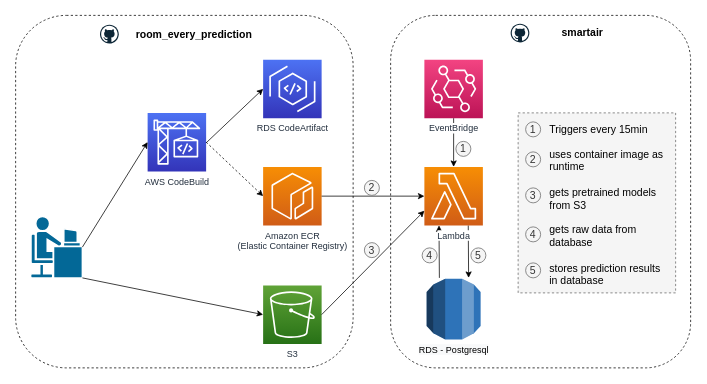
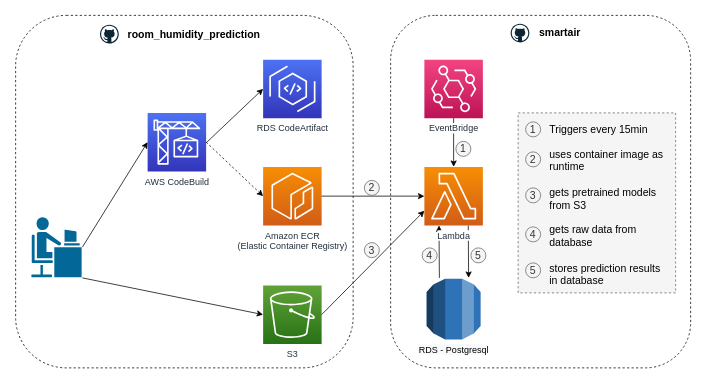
  <mxCell id="0" />
  <mxCell id="1" parent="0" />
  <mxCell id="2" value="" style="rounded=0;whiteSpace=wrap;html=1;dashed=1;labelBackgroundColor=none;fontSize=14;strokeColor=#666666;strokeWidth=1;fillColor=#f5f5f5;fontColor=#333333;" vertex="1" parent="1"><mxGeometry x="690" y="150" width="210" height="240" as="geometry" /></mxCell>
  <mxCell id="3" value="" style="rounded=1;whiteSpace=wrap;html=1;strokeColor=#000000;strokeWidth=1;align=center;verticalAlign=top;fontStyle=1;fontSize=15;fillColor=none;dashed=1;" vertex="1" parent="1"><mxGeometry x="520" y="20" width="400" height="470" as="geometry" /></mxCell>
  <mxCell id="4" value="" style="endArrow=classic;html=1;rounded=0;fontSize=14;exitX=0.75;exitY=1;exitDx=0;exitDy=0;exitPerimeter=0;" edge="1" parent="1" source="19"><mxGeometry width="50" height="50" relative="1" as="geometry"><mxPoint x="595" y="380" as="sourcePoint" /><mxPoint x="624" y="370" as="targetPoint" /></mxGeometry></mxCell>
  <mxCell id="5" value="" style="endArrow=classic;html=1;rounded=0;fontSize=14;entryX=0.25;entryY=1;entryDx=0;entryDy=0;entryPerimeter=0;" edge="1" parent="1" target="19"><mxGeometry width="50" height="50" relative="1" as="geometry"><mxPoint x="585" y="370" as="sourcePoint" /><mxPoint x="575" y="290.5" as="targetPoint" /></mxGeometry></mxCell>
  <mxCell id="6" value="" style="endArrow=classic;html=1;rounded=0;fontSize=14;entryX=0.5;entryY=0;entryDx=0;entryDy=0;entryPerimeter=0;" edge="1" parent="1" source="7" target="19"><mxGeometry width="50" height="50" relative="1" as="geometry"><mxPoint x="620" y="190" as="sourcePoint" /><mxPoint x="760" y="157" as="targetPoint" /></mxGeometry></mxCell>
  <mxCell id="7" value="EventBridge" style="outlineConnect=0;fontColor=#232F3E;gradientColor=#F34482;gradientDirection=north;fillColor=#BC1356;strokeColor=#ffffff;dashed=0;verticalLabelPosition=bottom;verticalAlign=top;align=center;html=1;fontSize=12;fontStyle=0;aspect=fixed;shape=mxgraph.aws4.resourceIcon;resIcon=mxgraph.aws4.eventbridge;labelPosition=center;labelBackgroundColor=#FFFFFF;" vertex="1" parent="1"><mxGeometry x="565" y="79" width="78" height="78" as="geometry" /></mxCell>
  <mxCell id="8" value="&lt;meta charset=&quot;utf-8&quot;&gt;&lt;span style=&quot;color: rgb(0, 0, 0); font-family: Helvetica; font-size: 12px; font-style: normal; font-variant-ligatures: normal; font-variant-caps: normal; font-weight: 400; letter-spacing: normal; orphans: 2; text-align: center; text-indent: 0px; text-transform: none; widows: 2; word-spacing: 0px; -webkit-text-stroke-width: 0px; background-color: rgb(248, 249, 250); text-decoration-thickness: initial; text-decoration-style: initial; text-decoration-color: initial; float: none; display: inline !important;&quot;&gt;RDS - Postgresql&lt;/span&gt;" style="outlineConnect=0;dashed=0;verticalLabelPosition=bottom;verticalAlign=top;align=center;html=1;shape=mxgraph.aws3.rds;fillColor=#2E73B8;gradientColor=none;" vertex="1" parent="1"><mxGeometry x="568" y="371" width="72" height="81" as="geometry" /></mxCell>
  <mxCell id="9" value="" style="rounded=1;whiteSpace=wrap;html=1;strokeColor=#000000;strokeWidth=1;align=center;verticalAlign=top;fontStyle=1;fontSize=15;fillColor=none;dashed=1;" vertex="1" parent="1"><mxGeometry x="20" y="20" width="450" height="470" as="geometry" /></mxCell>
  <mxCell id="10" value="" style="dashed=0;outlineConnect=0;html=1;align=center;labelPosition=center;verticalLabelPosition=bottom;verticalAlign=top;shape=mxgraph.weblogos.github;aspect=fixed;" vertex="1" parent="1"><mxGeometry x="132.5" y="32.5" width="25" height="25" as="geometry" /></mxCell>
  <mxCell id="11" value="AWS CodeBuild" style="sketch=0;points=[[0,0,0],[0.25,0,0],[0.5,0,0],[0.75,0,0],[1,0,0],[0,1,0],[0.25,1,0],[0.5,1,0],[0.75,1,0],[1,1,0],[0,0.25,0],[0,0.5,0],[0,0.75,0],[1,0.25,0],[1,0.5,0],[1,0.75,0]];outlineConnect=0;fontColor=#232F3E;gradientColor=#4D72F3;gradientDirection=north;fillColor=#3334B9;strokeColor=#ffffff;dashed=0;verticalLabelPosition=bottom;verticalAlign=top;align=center;html=1;fontSize=12;fontStyle=0;aspect=fixed;shape=mxgraph.aws4.resourceIcon;resIcon=mxgraph.aws4.codebuild;" vertex="1" parent="1"><mxGeometry x="196" y="150" width="78" height="78" as="geometry" /></mxCell>
  <mxCell id="12" value="RDS CodeArtifact" style="sketch=0;points=[[0,0,0],[0.25,0,0],[0.5,0,0],[0.75,0,0],[1,0,0],[0,1,0],[0.25,1,0],[0.5,1,0],[0.75,1,0],[1,1,0],[0,0.25,0],[0,0.5,0],[0,0.75,0],[1,0.25,0],[1,0.5,0],[1,0.75,0]];outlineConnect=0;fontColor=#232F3E;gradientColor=#4D72F3;gradientDirection=north;fillColor=#3334B9;strokeColor=#ffffff;dashed=0;verticalLabelPosition=bottom;verticalAlign=top;align=center;html=1;fontSize=12;fontStyle=0;aspect=fixed;shape=mxgraph.aws4.resourceIcon;resIcon=mxgraph.aws4.codeartifact;" vertex="1" parent="1"><mxGeometry x="350" y="79" width="78" height="78" as="geometry" /></mxCell>
  <mxCell id="13" value="Amazon ECR &lt;br&gt;(Elastic Container Registry)" style="sketch=0;points=[[0,0,0],[0.25,0,0],[0.5,0,0],[0.75,0,0],[1,0,0],[0,1,0],[0.25,1,0],[0.5,1,0],[0.75,1,0],[1,1,0],[0,0.25,0],[0,0.5,0],[0,0.75,0],[1,0.25,0],[1,0.5,0],[1,0.75,0]];outlineConnect=0;fontColor=#232F3E;gradientColor=#F78E04;gradientDirection=north;fillColor=#D05C17;strokeColor=#ffffff;dashed=0;verticalLabelPosition=bottom;verticalAlign=top;align=center;html=1;fontSize=12;fontStyle=0;aspect=fixed;shape=mxgraph.aws4.resourceIcon;resIcon=mxgraph.aws4.ecr;" vertex="1" parent="1"><mxGeometry x="350" y="222" width="78" height="78" as="geometry" /></mxCell>
  <mxCell id="14" value="S3" style="sketch=0;points=[[0,0,0],[0.25,0,0],[0.5,0,0],[0.75,0,0],[1,0,0],[0,1,0],[0.25,1,0],[0.5,1,0],[0.75,1,0],[1,1,0],[0,0.25,0],[0,0.5,0],[0,0.75,0],[1,0.25,0],[1,0.5,0],[1,0.75,0]];outlineConnect=0;fontColor=#232F3E;gradientColor=#60A337;gradientDirection=north;fillColor=#277116;strokeColor=#ffffff;dashed=0;verticalLabelPosition=bottom;verticalAlign=top;align=center;html=1;fontSize=12;fontStyle=0;aspect=fixed;shape=mxgraph.aws4.resourceIcon;resIcon=mxgraph.aws4.s3;" vertex="1" parent="1"><mxGeometry x="350" y="380" width="78" height="78" as="geometry" /></mxCell>
- <mxCell id="15" value="&lt;font style=&quot;font-size: 14px;&quot;&gt;&lt;b&gt;room_every_prediction&lt;/b&gt;&lt;/font&gt;" style="text;html=1;strokeColor=none;fillColor=none;align=center;verticalAlign=middle;whiteSpace=wrap;rounded=0;" vertex="1" parent="1"><mxGeometry x="177.5" y="30" width="160" height="30" as="geometry" /></mxCell>
+ <mxCell id="15" value="&lt;font style=&quot;font-size: 14px;&quot;&gt;&lt;b&gt;room_humidity_prediction&lt;/b&gt;&lt;/font&gt;" style="text;html=1;strokeColor=none;fillColor=none;align=center;verticalAlign=middle;whiteSpace=wrap;rounded=0;" vertex="1" parent="1"><mxGeometry x="177.5" y="30" width="160" height="30" as="geometry" /></mxCell>
  <mxCell id="16" value="" style="dashed=0;outlineConnect=0;html=1;align=center;labelPosition=center;verticalLabelPosition=bottom;verticalAlign=top;shape=mxgraph.weblogos.github;aspect=fixed;" vertex="1" parent="1"><mxGeometry x="680" y="31" width="25" height="25" as="geometry" /></mxCell>
- <mxCell id="17" value="&lt;font style=&quot;font-size: 14px;&quot;&gt;&lt;b&gt;smartair&lt;/b&gt;&lt;/font&gt;" style="text;html=1;strokeColor=none;fillColor=none;align=center;verticalAlign=middle;whiteSpace=wrap;rounded=0;" vertex="1" parent="1"><mxGeometry x="738.5" y="27.5" width="74" height="30" as="geometry" /></mxCell>
+ <mxCell id="17" value="&lt;font style=&quot;font-size: 14px;&quot;&gt;&lt;b&gt;smartair&lt;/b&gt;&lt;/font&gt;" style="text;html=1;strokeColor=none;fillColor=none;align=center;verticalAlign=middle;whiteSpace=wrap;rounded=0;" vertex="1" parent="1"><mxGeometry x="708.5" y="27.5" width="74" height="30" as="geometry" /></mxCell>
  <mxCell id="18" value="" style="shape=mxgraph.cisco.people.androgenous_person;html=1;pointerEvents=1;dashed=0;fillColor=#036897;strokeColor=#ffffff;strokeWidth=2;verticalLabelPosition=top;verticalAlign=bottom;align=center;outlineConnect=0;labelPosition=center;" vertex="1" parent="1"><mxGeometry x="40" y="288" width="69" height="82" as="geometry" /></mxCell>
  <mxCell id="19" value="Lambda" style="sketch=0;points=[[0,0,0],[0.25,0,0],[0.5,0,0],[0.75,0,0],[1,0,0],[0,1,0],[0.25,1,0],[0.5,1,0],[0.75,1,0],[1,1,0],[0,0.25,0],[0,0.5,0],[0,0.75,0],[1,0.25,0],[1,0.5,0],[1,0.75,0]];outlineConnect=0;fontColor=#232F3E;gradientColor=#F78E04;gradientDirection=north;fillColor=#D05C17;strokeColor=#ffffff;dashed=0;verticalLabelPosition=bottom;verticalAlign=top;align=center;html=1;fontSize=12;fontStyle=0;aspect=fixed;shape=mxgraph.aws4.resourceIcon;resIcon=mxgraph.aws4.lambda;labelBackgroundColor=default;" vertex="1" parent="1"><mxGeometry x="565" y="222" width="78" height="78" as="geometry" /></mxCell>
  <mxCell id="20" value="" style="endArrow=classic;html=1;rounded=0;entryX=0;entryY=0.5;entryDx=0;entryDy=0;entryPerimeter=0;exitX=1;exitY=1;exitDx=0;exitDy=0;exitPerimeter=0;" edge="1" parent="1" source="18" target="14"><mxGeometry width="50" height="50" relative="1" as="geometry"><mxPoint x="120" y="340" as="sourcePoint" /><mxPoint x="172.5" y="288" as="targetPoint" /></mxGeometry></mxCell>
  <mxCell id="21" value="" style="endArrow=classic;html=1;rounded=0;entryX=0;entryY=0.5;entryDx=0;entryDy=0;entryPerimeter=0;exitX=1;exitY=0.5;exitDx=0;exitDy=0;exitPerimeter=0;" edge="1" parent="1" source="18" target="11"><mxGeometry width="50" height="50" relative="1" as="geometry"><mxPoint x="122.5" y="330" as="sourcePoint" /><mxPoint x="350" y="411" as="targetPoint" /></mxGeometry></mxCell>
  <mxCell id="22" value="" style="endArrow=classic;html=1;rounded=0;entryX=0;entryY=0.5;entryDx=0;entryDy=0;entryPerimeter=0;" edge="1" parent="1" target="12"><mxGeometry width="50" height="50" relative="1" as="geometry"><mxPoint x="274" y="190" as="sourcePoint" /><mxPoint x="347.5" y="49" as="targetPoint" /></mxGeometry></mxCell>
  <mxCell id="23" value="" style="endArrow=classic;html=1;rounded=0;entryX=0;entryY=0.5;entryDx=0;entryDy=0;entryPerimeter=0;exitX=1;exitY=0.5;exitDx=0;exitDy=0;exitPerimeter=0;dashed=1;" edge="1" parent="1" source="11" target="13"><mxGeometry width="50" height="50" relative="1" as="geometry"><mxPoint x="284" y="200" as="sourcePoint" /><mxPoint x="360" y="128" as="targetPoint" /></mxGeometry></mxCell>
  <mxCell id="24" value="" style="endArrow=classic;html=1;rounded=0;fontSize=14;entryX=0;entryY=0.5;entryDx=0;entryDy=0;entryPerimeter=0;exitX=1;exitY=0.5;exitDx=0;exitDy=0;exitPerimeter=0;" edge="1" parent="1" source="13" target="19"><mxGeometry width="50" height="50" relative="1" as="geometry"><mxPoint x="510" y="250" as="sourcePoint" /><mxPoint x="510" y="315" as="targetPoint" /></mxGeometry></mxCell>
  <mxCell id="25" value="" style="endArrow=classic;html=1;rounded=0;fontSize=14;entryX=0;entryY=0.75;entryDx=0;entryDy=0;entryPerimeter=0;exitX=1;exitY=0.5;exitDx=0;exitDy=0;exitPerimeter=0;" edge="1" parent="1" source="14" target="19"><mxGeometry width="50" height="50" relative="1" as="geometry"><mxPoint x="438" y="271" as="sourcePoint" /><mxPoint x="575" y="271" as="targetPoint" /></mxGeometry></mxCell>
  <mxCell id="26" value="1" style="ellipse;whiteSpace=wrap;html=1;aspect=fixed;labelBackgroundColor=none;fontSize=14;fillColor=#f5f5f5;strokeColor=#666666;fontColor=#333333;" vertex="1" parent="1"><mxGeometry x="607" y="188" width="20" height="20" as="geometry" /></mxCell>
  <mxCell id="27" value="2" style="ellipse;whiteSpace=wrap;html=1;aspect=fixed;labelBackgroundColor=none;fontSize=14;fillColor=#f5f5f5;strokeColor=#666666;fontColor=#333333;" vertex="1" parent="1"><mxGeometry x="485" y="240" width="20" height="20" as="geometry" /></mxCell>
  <mxCell id="28" value="3" style="ellipse;whiteSpace=wrap;html=1;aspect=fixed;labelBackgroundColor=none;fontSize=14;fillColor=#f5f5f5;strokeColor=#666666;fontColor=#333333;" vertex="1" parent="1"><mxGeometry x="485" y="323" width="20" height="20" as="geometry" /></mxCell>
  <mxCell id="29" value="4" style="ellipse;whiteSpace=wrap;html=1;aspect=fixed;labelBackgroundColor=none;fontSize=14;fillColor=#f5f5f5;strokeColor=#666666;fontColor=#333333;" vertex="1" parent="1"><mxGeometry x="562" y="330" width="20" height="20" as="geometry" /></mxCell>
  <mxCell id="30" value="5" style="ellipse;whiteSpace=wrap;html=1;aspect=fixed;labelBackgroundColor=none;fontSize=14;fillColor=#f5f5f5;strokeColor=#666666;fontColor=#333333;" vertex="1" parent="1"><mxGeometry x="627" y="330" width="20" height="20" as="geometry" /></mxCell>
  <mxCell id="31" value="1" style="ellipse;whiteSpace=wrap;html=1;aspect=fixed;labelBackgroundColor=none;fontSize=14;fillColor=#f5f5f5;strokeColor=#666666;fontColor=#333333;" vertex="1" parent="1"><mxGeometry x="700" y="162" width="20" height="20" as="geometry" /></mxCell>
  <mxCell id="32" value="Triggers every 15min&lt;br&gt;&lt;br&gt;uses container image as runtime&lt;br&gt;&lt;br&gt;gets pretrained models from S3&lt;br&gt;&lt;br&gt;gets raw data from database&lt;br&gt;&lt;br&gt;stores prediction results in database" style="text;html=1;strokeColor=none;fillColor=none;align=left;verticalAlign=top;whiteSpace=wrap;rounded=0;dashed=1;labelBackgroundColor=none;fontSize=14;" vertex="1" parent="1"><mxGeometry x="730" y="157" width="160" height="245" as="geometry" /></mxCell>
  <mxCell id="33" value="2" style="ellipse;whiteSpace=wrap;html=1;aspect=fixed;labelBackgroundColor=none;fontSize=14;fillColor=#f5f5f5;strokeColor=#666666;fontColor=#333333;" vertex="1" parent="1"><mxGeometry x="700" y="202" width="20" height="20" as="geometry" /></mxCell>
  <mxCell id="34" value="3" style="ellipse;whiteSpace=wrap;html=1;aspect=fixed;labelBackgroundColor=none;fontSize=14;fillColor=#f5f5f5;strokeColor=#666666;fontColor=#333333;" vertex="1" parent="1"><mxGeometry x="700" y="250" width="20" height="20" as="geometry" /></mxCell>
  <mxCell id="35" value="4" style="ellipse;whiteSpace=wrap;html=1;aspect=fixed;labelBackgroundColor=none;fontSize=14;fillColor=#f5f5f5;strokeColor=#666666;fontColor=#333333;" vertex="1" parent="1"><mxGeometry x="700" y="302" width="20" height="20" as="geometry" /></mxCell>
  <mxCell id="36" value="5" style="ellipse;whiteSpace=wrap;html=1;aspect=fixed;labelBackgroundColor=none;fontSize=14;fillColor=#f5f5f5;strokeColor=#666666;fontColor=#333333;" vertex="1" parent="1"><mxGeometry x="700" y="350" width="20" height="20" as="geometry" /></mxCell>
